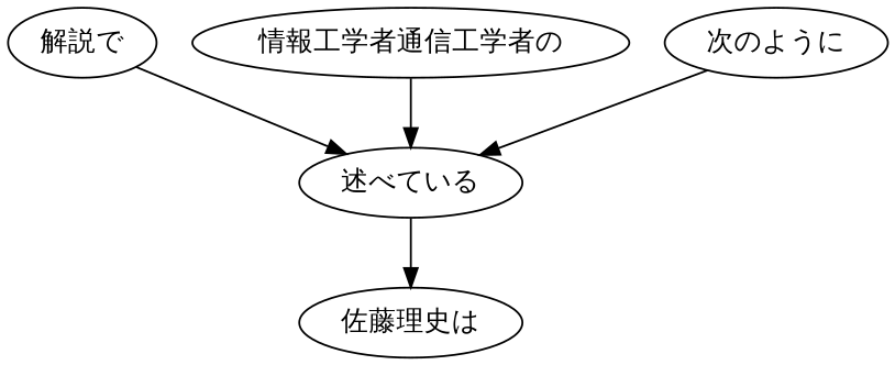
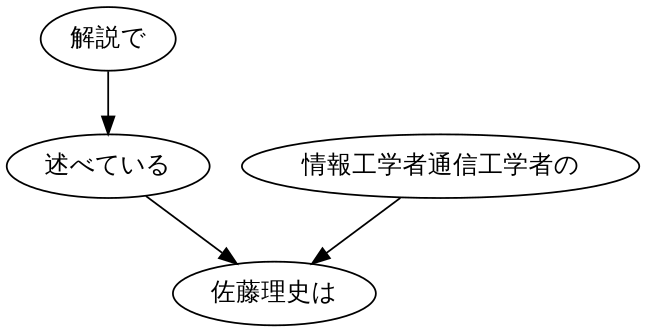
  digraph {
    fontname="PT Serif"
    node [fontname="PT Serif"]
    edge [fontname="PT Serif"]
    n1 [label="解説で"]
    n2 [label="述べている"]
    n3 [label="佐藤理史は"]
    n4 [label="情報工学者通信工学者の"]
-   n5 [label="次のように"]
    n1 -> n2
    n2 -> n3
-   n4 -> n2
-   n5 -> n2
+   n4 -> n3
  }
